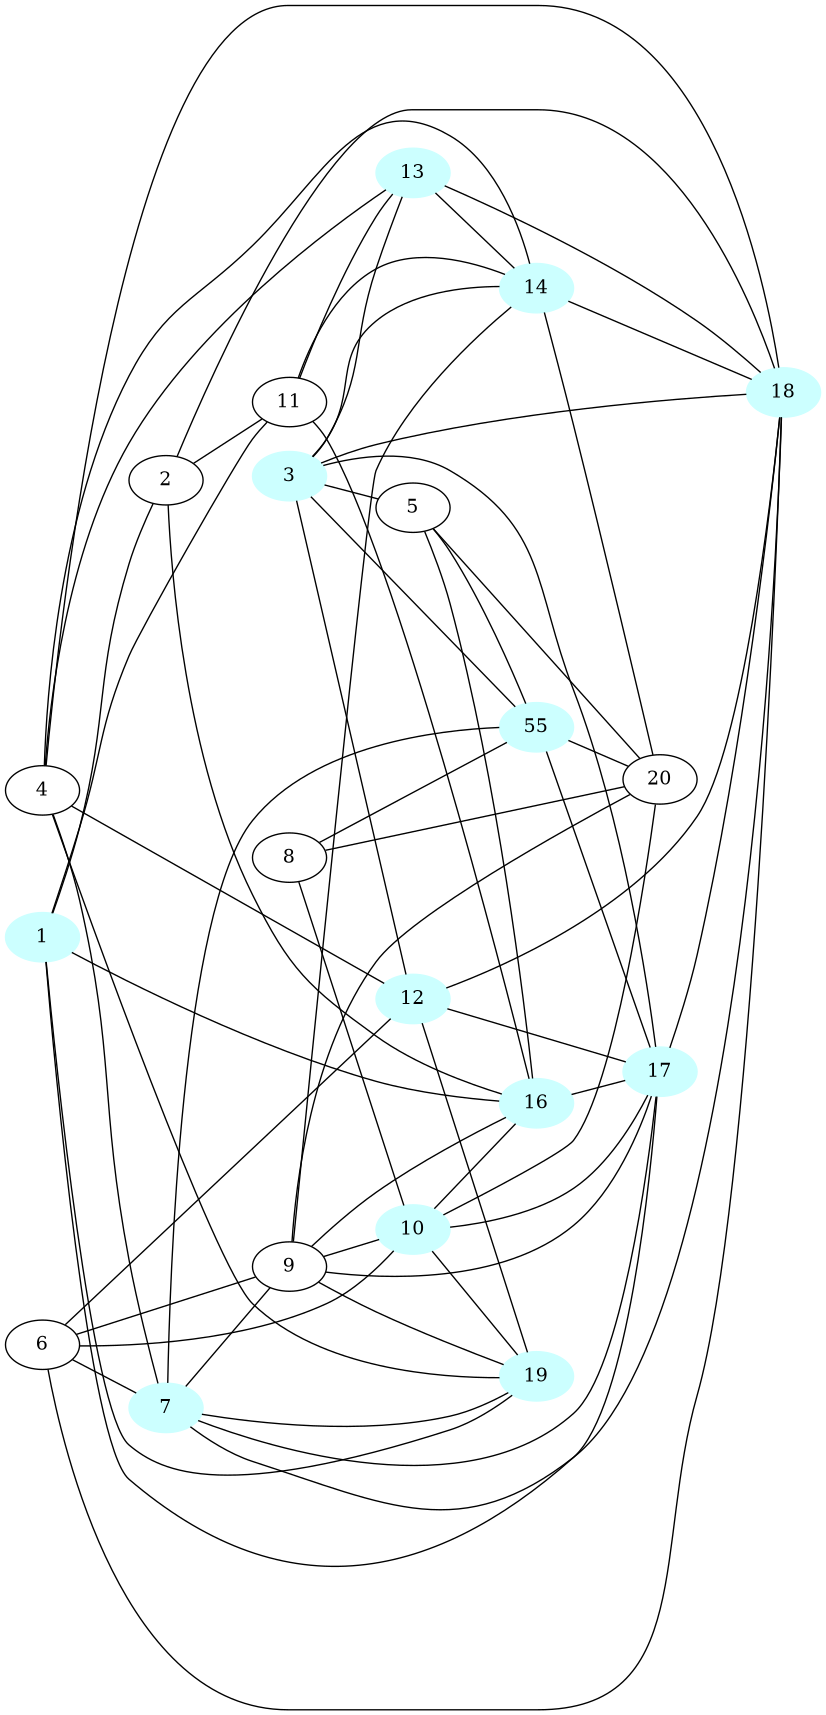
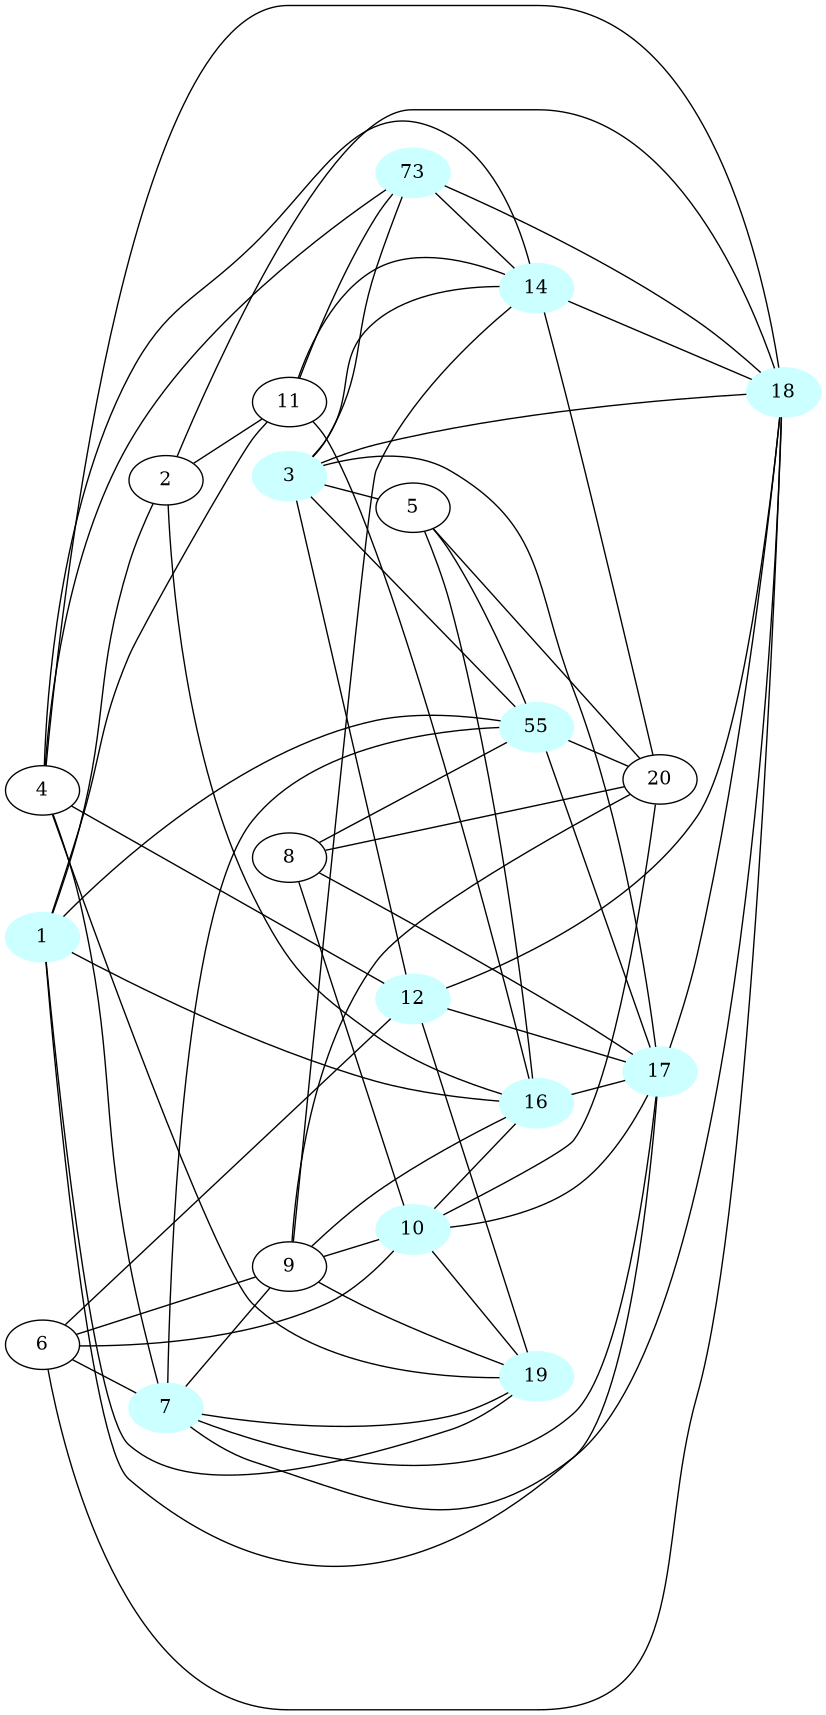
  graph {
    rankdir=LR
    node [color="#CCFFFF" style=filled]
    n1 [label=55]
    1
    16
    17
    19
    2 [color="" style=""]
    11 [color="" style=""]
    20 [color="" style=""]
    18
-   13
+   13 [label=73]
    14
    3
    12
    5 [color="" style=""]
    7
    9 [color="" style=""]
    10
    4 [color="" style=""]
    6 [color="" style=""]
    8 [color="" style=""]
    n1 -- 17
    n1 -- 20
+   1 -- n1
    1 -- 16
    1 -- 17
    1 -- 19
    1 -- 2
    1 -- 11
    16 -- 17
    17 -- 18
    2 -- 16
    2 -- 11
    2 -- 18
    11 -- 16
    11 -- 13
    11 -- 14
    13 -- 18
    13 -- 14
    14 -- 20
    14 -- 18
    3 -- n1
    3 -- 17
    3 -- 18
    3 -- 13
    3 -- 14
    3 -- 12
    3 -- 5
    12 -- 17
    12 -- 19
    12 -- 18
    5 -- n1
    5 -- 16
    5 -- 20
    7 -- n1
    7 -- 17
    7 -- 19
    7 -- 18
    7 -- 9
    9 -- 16
    9 -- 19
    9 -- 20
    9 -- 14
    9 -- 10
    10 -- 16
    10 -- 17
    10 -- 19
    10 -- 20
    4 -- 19
    4 -- 18
    4 -- 13
    4 -- 14
    4 -- 12
    4 -- 7
    6 -- 18
    6 -- 12
    6 -- 7
    6 -- 9
    6 -- 10
    8 -- n1
-   9 -- 17
+   8 -- 17
    8 -- 20
    8 -- 10
  }
